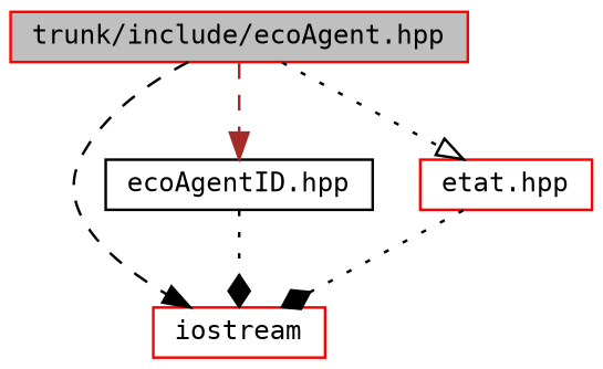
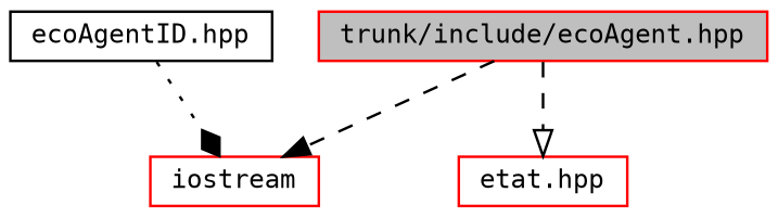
  digraph {
    fontname="DejaVu Sans Mono"
    node [color=red fillcolor=white fontname="DejaVu Sans Mono" fontsize=10 shape=record style=filled]
    edge [arrowhead=normal color=black fontname="DejaVu Sans Mono" fontsize=10 labelfontname=FreeSans labelfontsize=10 style=dotted]
    n1 [fillcolor=grey75 fontcolor=black height=0.2 label="trunk/include/ecoAgent.hpp" width=0.4]
    n2 [height=0.2 label=iostream width=0.4]
    n3 [color=black height=0.2 label="ecoAgentID.hpp" width=0.4]
    n4 [height=0.2 label="etat.hpp" width=0.4]
    n1 -> n2 [style=dashed]
-   n1 -> n3 [color=brown style=dashed]
-   n1 -> n4 [arrowhead=onormal]
+   n1 -> n4 [arrowhead=onormal style=dashed]
    n3 -> n2 [arrowhead=diamond]
-   n4 -> n2 [arrowhead=diamond]
  }
